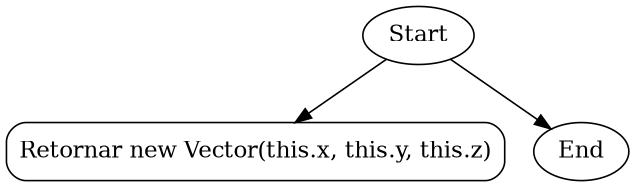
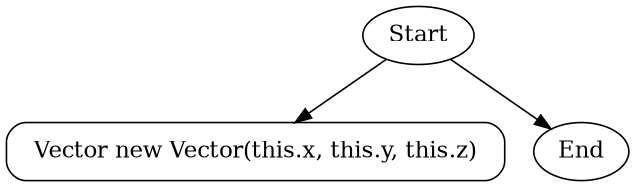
  digraph {
    rankdir=TB
    node [shape=ellipse style=rounded]
-   n1 [label="Retornar new Vector(this.x, this.y, this.z)" shape=box]
+   n1 [label="Vector new Vector(this.x, this.y, this.z)" shape=box]
    Start
    End
    Start -> n1
    Start -> End
  }
